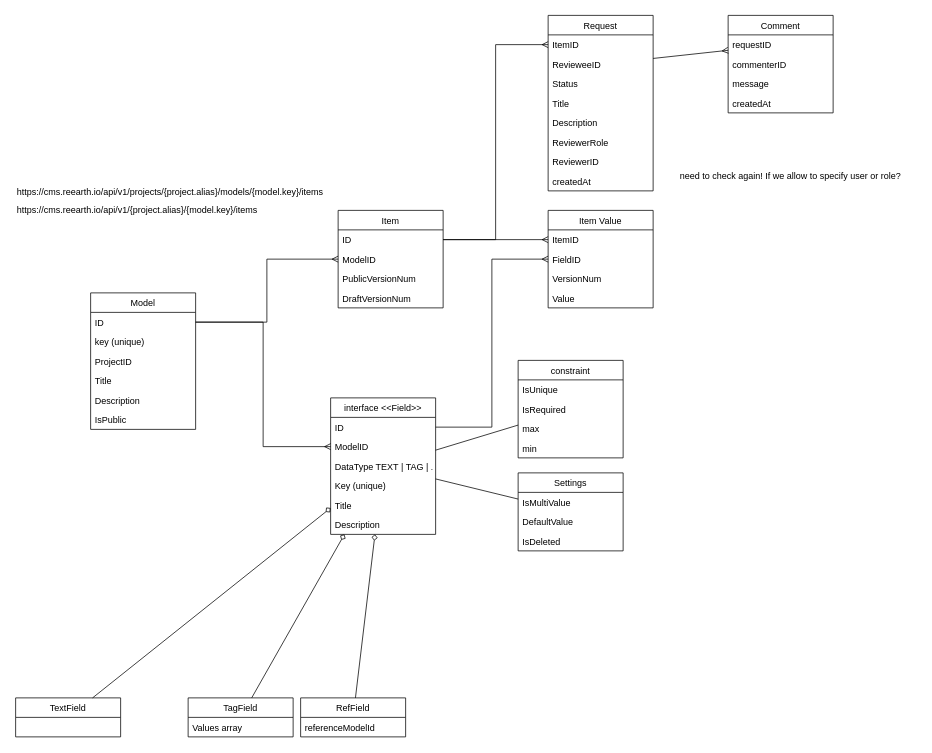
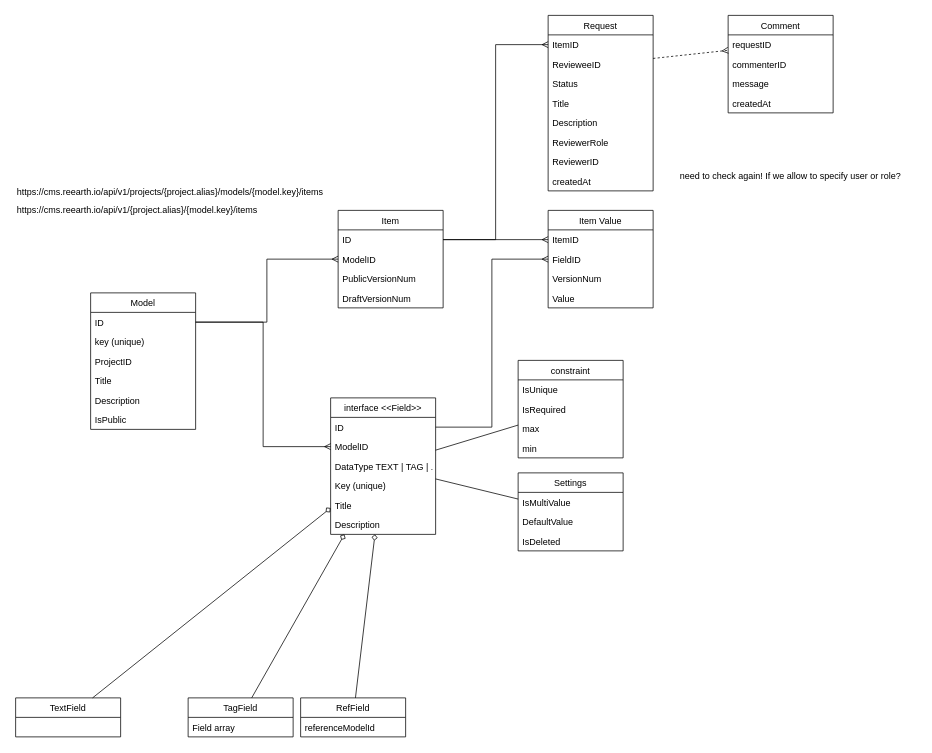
  <mxCell id="0" />
  <mxCell id="1" parent="0" />
  <mxCell id="2" value="Model" style="swimlane;fontStyle=0;childLayout=stackLayout;horizontal=1;startSize=26;fillColor=none;horizontalStack=0;resizeParent=1;resizeParentMax=0;resizeLast=0;collapsible=1;marginBottom=0;" parent="1" vertex="1"><mxGeometry x="120" y="390" width="140" height="182" as="geometry"><mxRectangle x="110" y="220" width="50" height="26" as="alternateBounds" /></mxGeometry></mxCell>
  <mxCell id="3" value="ID" style="text;strokeColor=none;fillColor=none;align=left;verticalAlign=top;spacingLeft=4;spacingRight=4;overflow=hidden;rotatable=0;points=[[0,0.5],[1,0.5]];portConstraint=eastwest;" parent="2" vertex="1"><mxGeometry y="26" width="140" height="26" as="geometry" /></mxCell>
  <mxCell id="4" value="key (unique)" style="text;strokeColor=none;fillColor=none;align=left;verticalAlign=top;spacingLeft=4;spacingRight=4;overflow=hidden;rotatable=0;points=[[0,0.5],[1,0.5]];portConstraint=eastwest;" parent="2" vertex="1"><mxGeometry y="52" width="140" height="26" as="geometry" /></mxCell>
  <mxCell id="5" value="ProjectID" style="text;strokeColor=none;fillColor=none;align=left;verticalAlign=top;spacingLeft=4;spacingRight=4;overflow=hidden;rotatable=0;points=[[0,0.5],[1,0.5]];portConstraint=eastwest;" parent="2" vertex="1"><mxGeometry y="78" width="140" height="26" as="geometry" /></mxCell>
  <mxCell id="6" value="Title" style="text;strokeColor=none;fillColor=none;align=left;verticalAlign=top;spacingLeft=4;spacingRight=4;overflow=hidden;rotatable=0;points=[[0,0.5],[1,0.5]];portConstraint=eastwest;" parent="2" vertex="1"><mxGeometry y="104" width="140" height="26" as="geometry" /></mxCell>
  <mxCell id="7" value="Description" style="text;strokeColor=none;fillColor=none;align=left;verticalAlign=top;spacingLeft=4;spacingRight=4;overflow=hidden;rotatable=0;points=[[0,0.5],[1,0.5]];portConstraint=eastwest;" parent="2" vertex="1"><mxGeometry y="130" width="140" height="26" as="geometry" /></mxCell>
  <mxCell id="8" value="IsPublic" style="text;strokeColor=none;fillColor=none;align=left;verticalAlign=top;spacingLeft=4;spacingRight=4;overflow=hidden;rotatable=0;points=[[0,0.5],[1,0.5]];portConstraint=eastwest;" parent="2" vertex="1"><mxGeometry y="156" width="140" height="26" as="geometry" /></mxCell>
  <mxCell id="9" value="interface &lt;&lt;Field&gt;&gt;" style="swimlane;fontStyle=0;childLayout=stackLayout;horizontal=1;startSize=26;fillColor=none;horizontalStack=0;resizeParent=1;resizeParentMax=0;resizeLast=0;collapsible=1;marginBottom=0;" parent="1" vertex="1"><mxGeometry x="440" y="530" width="140" height="182" as="geometry"><mxRectangle x="110" y="220" width="50" height="26" as="alternateBounds" /></mxGeometry></mxCell>
  <mxCell id="10" value="ID" style="text;strokeColor=none;fillColor=none;align=left;verticalAlign=top;spacingLeft=4;spacingRight=4;overflow=hidden;rotatable=0;points=[[0,0.5],[1,0.5]];portConstraint=eastwest;" parent="9" vertex="1"><mxGeometry y="26" width="140" height="26" as="geometry" /></mxCell>
  <mxCell id="11" value="ModelID" style="text;strokeColor=none;fillColor=none;align=left;verticalAlign=top;spacingLeft=4;spacingRight=4;overflow=hidden;rotatable=0;points=[[0,0.5],[1,0.5]];portConstraint=eastwest;" parent="9" vertex="1"><mxGeometry y="52" width="140" height="26" as="geometry" /></mxCell>
  <mxCell id="12" value="DataType TEXT | TAG | ..." style="text;strokeColor=none;fillColor=none;align=left;verticalAlign=top;spacingLeft=4;spacingRight=4;overflow=hidden;rotatable=0;points=[[0,0.5],[1,0.5]];portConstraint=eastwest;" parent="9" vertex="1"><mxGeometry y="78" width="140" height="26" as="geometry" /></mxCell>
  <mxCell id="13" value="Key (unique)" style="text;strokeColor=none;fillColor=none;align=left;verticalAlign=top;spacingLeft=4;spacingRight=4;overflow=hidden;rotatable=0;points=[[0,0.5],[1,0.5]];portConstraint=eastwest;" parent="9" vertex="1"><mxGeometry y="104" width="140" height="26" as="geometry" /></mxCell>
  <mxCell id="14" value="Title" style="text;strokeColor=none;fillColor=none;align=left;verticalAlign=top;spacingLeft=4;spacingRight=4;overflow=hidden;rotatable=0;points=[[0,0.5],[1,0.5]];portConstraint=eastwest;" parent="9" vertex="1"><mxGeometry y="130" width="140" height="26" as="geometry" /></mxCell>
  <mxCell id="15" value="Description" style="text;strokeColor=none;fillColor=none;align=left;verticalAlign=top;spacingLeft=4;spacingRight=4;overflow=hidden;rotatable=0;points=[[0,0.5],[1,0.5]];portConstraint=eastwest;" vertex="1" parent="9"><mxGeometry y="156" width="140" height="26" as="geometry" /></mxCell>
  <mxCell id="16" style="edgeStyle=orthogonalEdgeStyle;rounded=0;orthogonalLoop=1;jettySize=auto;html=1;endArrow=ERmany;endFill=0;" parent="1" source="3" target="11" edge="1"><mxGeometry relative="1" as="geometry" /></mxCell>
  <mxCell id="17" value="Item" style="swimlane;fontStyle=0;childLayout=stackLayout;horizontal=1;startSize=26;fillColor=none;horizontalStack=0;resizeParent=1;resizeParentMax=0;resizeLast=0;collapsible=1;marginBottom=0;" parent="1" vertex="1"><mxGeometry x="450" y="280" width="140" height="130" as="geometry" /></mxCell>
  <mxCell id="18" value="ID" style="text;strokeColor=none;fillColor=none;align=left;verticalAlign=top;spacingLeft=4;spacingRight=4;overflow=hidden;rotatable=0;points=[[0,0.5],[1,0.5]];portConstraint=eastwest;" parent="17" vertex="1"><mxGeometry y="26" width="140" height="26" as="geometry" /></mxCell>
  <mxCell id="19" value="ModelID" style="text;strokeColor=none;fillColor=none;align=left;verticalAlign=top;spacingLeft=4;spacingRight=4;overflow=hidden;rotatable=0;points=[[0,0.5],[1,0.5]];portConstraint=eastwest;" parent="17" vertex="1"><mxGeometry y="52" width="140" height="26" as="geometry" /></mxCell>
  <mxCell id="20" value="PublicVersionNum" style="text;strokeColor=none;fillColor=none;align=left;verticalAlign=top;spacingLeft=4;spacingRight=4;overflow=hidden;rotatable=0;points=[[0,0.5],[1,0.5]];portConstraint=eastwest;" parent="17" vertex="1"><mxGeometry y="78" width="140" height="26" as="geometry" /></mxCell>
  <mxCell id="21" value="DraftVersionNum" style="text;strokeColor=none;fillColor=none;align=left;verticalAlign=top;spacingLeft=4;spacingRight=4;overflow=hidden;rotatable=0;points=[[0,0.5],[1,0.5]];portConstraint=eastwest;" parent="17" vertex="1"><mxGeometry y="104" width="140" height="26" as="geometry" /></mxCell>
  <mxCell id="22" value="Item Value" style="swimlane;fontStyle=0;childLayout=stackLayout;horizontal=1;startSize=26;fillColor=none;horizontalStack=0;resizeParent=1;resizeParentMax=0;resizeLast=0;collapsible=1;marginBottom=0;" parent="1" vertex="1"><mxGeometry x="730" y="280" width="140" height="130" as="geometry" /></mxCell>
  <mxCell id="23" value="ItemID" style="text;strokeColor=none;fillColor=none;align=left;verticalAlign=top;spacingLeft=4;spacingRight=4;overflow=hidden;rotatable=0;points=[[0,0.5],[1,0.5]];portConstraint=eastwest;" parent="22" vertex="1"><mxGeometry y="26" width="140" height="26" as="geometry" /></mxCell>
  <mxCell id="24" value="FieldID" style="text;strokeColor=none;fillColor=none;align=left;verticalAlign=top;spacingLeft=4;spacingRight=4;overflow=hidden;rotatable=0;points=[[0,0.5],[1,0.5]];portConstraint=eastwest;" parent="22" vertex="1"><mxGeometry y="52" width="140" height="26" as="geometry" /></mxCell>
  <mxCell id="25" value="VersionNum" style="text;strokeColor=none;fillColor=none;align=left;verticalAlign=top;spacingLeft=4;spacingRight=4;overflow=hidden;rotatable=0;points=[[0,0.5],[1,0.5]];portConstraint=eastwest;" parent="22" vertex="1"><mxGeometry y="78" width="140" height="26" as="geometry" /></mxCell>
  <mxCell id="26" value="Value" style="text;strokeColor=none;fillColor=none;align=left;verticalAlign=top;spacingLeft=4;spacingRight=4;overflow=hidden;rotatable=0;points=[[0,0.5],[1,0.5]];portConstraint=eastwest;" parent="22" vertex="1"><mxGeometry y="104" width="140" height="26" as="geometry" /></mxCell>
  <mxCell id="27" style="edgeStyle=orthogonalEdgeStyle;rounded=0;orthogonalLoop=1;jettySize=auto;html=1;endArrow=ERmany;endFill=0;" parent="1" source="18" target="23" edge="1"><mxGeometry relative="1" as="geometry" /></mxCell>
  <mxCell id="28" style="edgeStyle=orthogonalEdgeStyle;rounded=0;orthogonalLoop=1;jettySize=auto;html=1;endArrow=ERmany;endFill=0;" parent="1" source="10" target="24" edge="1"><mxGeometry relative="1" as="geometry" /></mxCell>
  <mxCell id="29" style="edgeStyle=orthogonalEdgeStyle;rounded=0;orthogonalLoop=1;jettySize=auto;html=1;endArrow=ERmany;endFill=0;" parent="1" source="3" target="19" edge="1"><mxGeometry relative="1" as="geometry" /></mxCell>
  <mxCell id="30" value="Request" style="swimlane;fontStyle=0;childLayout=stackLayout;horizontal=1;startSize=26;fillColor=none;horizontalStack=0;resizeParent=1;resizeParentMax=0;resizeLast=0;collapsible=1;marginBottom=0;" parent="1" vertex="1"><mxGeometry x="730" y="20" width="140" height="234" as="geometry" /></mxCell>
  <mxCell id="31" value="ItemID" style="text;strokeColor=none;fillColor=none;align=left;verticalAlign=top;spacingLeft=4;spacingRight=4;overflow=hidden;rotatable=0;points=[[0,0.5],[1,0.5]];portConstraint=eastwest;" parent="30" vertex="1"><mxGeometry y="26" width="140" height="26" as="geometry" /></mxCell>
  <mxCell id="32" value="RevieweeID" style="text;strokeColor=none;fillColor=none;align=left;verticalAlign=top;spacingLeft=4;spacingRight=4;overflow=hidden;rotatable=0;points=[[0,0.5],[1,0.5]];portConstraint=eastwest;" parent="30" vertex="1"><mxGeometry y="52" width="140" height="26" as="geometry" /></mxCell>
  <mxCell id="33" value="Status" style="text;strokeColor=none;fillColor=none;align=left;verticalAlign=top;spacingLeft=4;spacingRight=4;overflow=hidden;rotatable=0;points=[[0,0.5],[1,0.5]];portConstraint=eastwest;" parent="30" vertex="1"><mxGeometry y="78" width="140" height="26" as="geometry" /></mxCell>
  <mxCell id="34" value="Title" style="text;strokeColor=none;fillColor=none;align=left;verticalAlign=top;spacingLeft=4;spacingRight=4;overflow=hidden;rotatable=0;points=[[0,0.5],[1,0.5]];portConstraint=eastwest;" parent="30" vertex="1"><mxGeometry y="104" width="140" height="26" as="geometry" /></mxCell>
  <mxCell id="35" value="Description" style="text;strokeColor=none;fillColor=none;align=left;verticalAlign=top;spacingLeft=4;spacingRight=4;overflow=hidden;rotatable=0;points=[[0,0.5],[1,0.5]];portConstraint=eastwest;" parent="30" vertex="1"><mxGeometry y="130" width="140" height="26" as="geometry" /></mxCell>
  <mxCell id="36" value="ReviewerRole" style="text;strokeColor=none;fillColor=none;align=left;verticalAlign=top;spacingLeft=4;spacingRight=4;overflow=hidden;rotatable=0;points=[[0,0.5],[1,0.5]];portConstraint=eastwest;" parent="30" vertex="1"><mxGeometry y="156" width="140" height="26" as="geometry" /></mxCell>
  <mxCell id="37" value="ReviewerID" style="text;strokeColor=none;fillColor=none;align=left;verticalAlign=top;spacingLeft=4;spacingRight=4;overflow=hidden;rotatable=0;points=[[0,0.5],[1,0.5]];portConstraint=eastwest;" parent="30" vertex="1"><mxGeometry y="182" width="140" height="26" as="geometry" /></mxCell>
  <mxCell id="38" value="createdAt" style="text;strokeColor=none;fillColor=none;align=left;verticalAlign=top;spacingLeft=4;spacingRight=4;overflow=hidden;rotatable=0;points=[[0,0.5],[1,0.5]];portConstraint=eastwest;" parent="30" vertex="1"><mxGeometry y="208" width="140" height="26" as="geometry" /></mxCell>
  <mxCell id="39" style="edgeStyle=orthogonalEdgeStyle;rounded=0;orthogonalLoop=1;jettySize=auto;html=1;entryX=0;entryY=0.5;entryDx=0;entryDy=0;endArrow=ERmany;endFill=0;" parent="1" source="18" target="31" edge="1"><mxGeometry relative="1" as="geometry" /></mxCell>
  <mxCell id="40" style="edgeStyle=none;html=1;endArrow=diamond;endFill=0;" parent="1" source="41" target="9" edge="1"><mxGeometry relative="1" as="geometry" /></mxCell>
  <mxCell id="41" value="TextField" style="swimlane;fontStyle=0;childLayout=stackLayout;horizontal=1;startSize=26;fillColor=none;horizontalStack=0;resizeParent=1;resizeParentMax=0;resizeLast=0;collapsible=1;marginBottom=0;" parent="1" vertex="1"><mxGeometry x="20" y="930" width="140" height="52" as="geometry"><mxRectangle x="110" y="220" width="50" height="26" as="alternateBounds" /></mxGeometry></mxCell>
  <mxCell id="42" style="edgeStyle=none;html=1;endArrow=none;endFill=0;" parent="1" source="43" target="9" edge="1"><mxGeometry relative="1" as="geometry" /></mxCell>
  <mxCell id="43" value="constraint" style="swimlane;fontStyle=0;childLayout=stackLayout;horizontal=1;startSize=26;fillColor=none;horizontalStack=0;resizeParent=1;resizeParentMax=0;resizeLast=0;collapsible=1;marginBottom=0;" parent="1" vertex="1"><mxGeometry x="690" y="480" width="140" height="130" as="geometry"><mxRectangle x="110" y="220" width="50" height="26" as="alternateBounds" /></mxGeometry></mxCell>
  <mxCell id="44" value="IsUnique" style="text;strokeColor=none;fillColor=none;align=left;verticalAlign=top;spacingLeft=4;spacingRight=4;overflow=hidden;rotatable=0;points=[[0,0.5],[1,0.5]];portConstraint=eastwest;" parent="43" vertex="1"><mxGeometry y="26" width="140" height="26" as="geometry" /></mxCell>
  <mxCell id="45" value="IsRequired" style="text;strokeColor=none;fillColor=none;align=left;verticalAlign=top;spacingLeft=4;spacingRight=4;overflow=hidden;rotatable=0;points=[[0,0.5],[1,0.5]];portConstraint=eastwest;" parent="43" vertex="1"><mxGeometry y="52" width="140" height="26" as="geometry" /></mxCell>
  <mxCell id="46" value="max" style="text;strokeColor=none;fillColor=none;align=left;verticalAlign=top;spacingLeft=4;spacingRight=4;overflow=hidden;rotatable=0;points=[[0,0.5],[1,0.5]];portConstraint=eastwest;" parent="43" vertex="1"><mxGeometry y="78" width="140" height="26" as="geometry" /></mxCell>
  <mxCell id="47" value="min" style="text;strokeColor=none;fillColor=none;align=left;verticalAlign=top;spacingLeft=4;spacingRight=4;overflow=hidden;rotatable=0;points=[[0,0.5],[1,0.5]];portConstraint=eastwest;" parent="43" vertex="1"><mxGeometry y="104" width="140" height="26" as="geometry" /></mxCell>
  <mxCell id="48" style="edgeStyle=none;html=1;endArrow=none;endFill=0;" parent="1" source="49" target="9" edge="1"><mxGeometry relative="1" as="geometry" /></mxCell>
  <mxCell id="49" value="Settings" style="swimlane;fontStyle=0;childLayout=stackLayout;horizontal=1;startSize=26;fillColor=none;horizontalStack=0;resizeParent=1;resizeParentMax=0;resizeLast=0;collapsible=1;marginBottom=0;" parent="1" vertex="1"><mxGeometry x="690" y="630" width="140" height="104" as="geometry"><mxRectangle x="110" y="220" width="50" height="26" as="alternateBounds" /></mxGeometry></mxCell>
  <mxCell id="50" value="IsMultiValue" style="text;strokeColor=none;fillColor=none;align=left;verticalAlign=top;spacingLeft=4;spacingRight=4;overflow=hidden;rotatable=0;points=[[0,0.5],[1,0.5]];portConstraint=eastwest;" parent="49" vertex="1"><mxGeometry y="26" width="140" height="26" as="geometry" /></mxCell>
  <mxCell id="51" value="DefaultValue" style="text;strokeColor=none;fillColor=none;align=left;verticalAlign=top;spacingLeft=4;spacingRight=4;overflow=hidden;rotatable=0;points=[[0,0.5],[1,0.5]];portConstraint=eastwest;" parent="49" vertex="1"><mxGeometry y="52" width="140" height="26" as="geometry" /></mxCell>
  <mxCell id="52" value="IsDeleted" style="text;strokeColor=none;fillColor=none;align=left;verticalAlign=top;spacingLeft=4;spacingRight=4;overflow=hidden;rotatable=0;points=[[0,0.5],[1,0.5]];portConstraint=eastwest;" parent="49" vertex="1"><mxGeometry y="78" width="140" height="26" as="geometry" /></mxCell>
  <mxCell id="53" style="edgeStyle=none;html=1;endArrow=diamond;endFill=0;" parent="1" source="54" target="9" edge="1"><mxGeometry relative="1" as="geometry" /></mxCell>
  <mxCell id="54" value="TagField" style="swimlane;fontStyle=0;childLayout=stackLayout;horizontal=1;startSize=26;fillColor=none;horizontalStack=0;resizeParent=1;resizeParentMax=0;resizeLast=0;collapsible=1;marginBottom=0;" parent="1" vertex="1"><mxGeometry x="250" y="930" width="140" height="52" as="geometry"><mxRectangle x="110" y="220" width="50" height="26" as="alternateBounds" /></mxGeometry></mxCell>
- <mxCell id="55" value="Values array" style="text;strokeColor=none;fillColor=none;align=left;verticalAlign=top;spacingLeft=4;spacingRight=4;overflow=hidden;rotatable=0;points=[[0,0.5],[1,0.5]];portConstraint=eastwest;" parent="54" vertex="1"><mxGeometry y="26" width="140" height="26" as="geometry" /></mxCell>
+ <mxCell id="55" value="Field array" style="text;strokeColor=none;fillColor=none;align=left;verticalAlign=top;spacingLeft=4;spacingRight=4;overflow=hidden;rotatable=0;points=[[0,0.5],[1,0.5]];portConstraint=eastwest;" parent="54" vertex="1"><mxGeometry y="26" width="140" height="26" as="geometry" /></mxCell>
  <mxCell id="56" style="edgeStyle=none;html=1;endArrow=diamond;endFill=0;" parent="1" source="57" target="9" edge="1"><mxGeometry relative="1" as="geometry" /></mxCell>
  <mxCell id="57" value="RefField" style="swimlane;fontStyle=0;childLayout=stackLayout;horizontal=1;startSize=26;fillColor=none;horizontalStack=0;resizeParent=1;resizeParentMax=0;resizeLast=0;collapsible=1;marginBottom=0;" parent="1" vertex="1"><mxGeometry x="400" y="930" width="140" height="52" as="geometry"><mxRectangle x="110" y="220" width="50" height="26" as="alternateBounds" /></mxGeometry></mxCell>
  <mxCell id="58" value="referenceModelId" style="text;strokeColor=none;fillColor=none;align=left;verticalAlign=top;spacingLeft=4;spacingRight=4;overflow=hidden;rotatable=0;points=[[0,0.5],[1,0.5]];portConstraint=eastwest;" parent="57" vertex="1"><mxGeometry y="26" width="140" height="26" as="geometry" /></mxCell>
  <mxCell id="59" value="https://cms.reearth.io/api/v1/projects/{project.alias}/models/{model.key}/items" style="text;html=1;align=left;verticalAlign=middle;resizable=0;points=[];autosize=1;strokeColor=none;fillColor=none;" parent="1" vertex="1"><mxGeometry x="20" y="246" width="420" height="20" as="geometry" /></mxCell>
  <mxCell id="60" value="need to check again! If we allow to specify user or role?" style="text;strokeColor=none;fillColor=none;align=left;verticalAlign=top;spacingLeft=4;spacingRight=4;overflow=hidden;rotatable=0;points=[[0,0.5],[1,0.5]];portConstraint=eastwest;" parent="1" vertex="1"><mxGeometry x="900" y="220" width="320" height="26" as="geometry" /></mxCell>
  <mxCell id="61" value="Comment" style="swimlane;fontStyle=0;childLayout=stackLayout;horizontal=1;startSize=26;fillColor=none;horizontalStack=0;resizeParent=1;resizeParentMax=0;resizeLast=0;collapsible=1;marginBottom=0;" parent="1" vertex="1"><mxGeometry x="970" y="20" width="140" height="130" as="geometry" /></mxCell>
  <mxCell id="62" value="requestID" style="text;strokeColor=none;fillColor=none;align=left;verticalAlign=top;spacingLeft=4;spacingRight=4;overflow=hidden;rotatable=0;points=[[0,0.5],[1,0.5]];portConstraint=eastwest;" parent="61" vertex="1"><mxGeometry y="26" width="140" height="26" as="geometry" /></mxCell>
  <mxCell id="63" value="commenterID" style="text;strokeColor=none;fillColor=none;align=left;verticalAlign=top;spacingLeft=4;spacingRight=4;overflow=hidden;rotatable=0;points=[[0,0.5],[1,0.5]];portConstraint=eastwest;" parent="61" vertex="1"><mxGeometry y="52" width="140" height="26" as="geometry" /></mxCell>
  <mxCell id="64" value="message" style="text;strokeColor=none;fillColor=none;align=left;verticalAlign=top;spacingLeft=4;spacingRight=4;overflow=hidden;rotatable=0;points=[[0,0.5],[1,0.5]];portConstraint=eastwest;" parent="61" vertex="1"><mxGeometry y="78" width="140" height="26" as="geometry" /></mxCell>
  <mxCell id="65" value="createdAt" style="text;strokeColor=none;fillColor=none;align=left;verticalAlign=top;spacingLeft=4;spacingRight=4;overflow=hidden;rotatable=0;points=[[0,0.5],[1,0.5]];portConstraint=eastwest;" parent="61" vertex="1"><mxGeometry y="104" width="140" height="26" as="geometry" /></mxCell>
- <mxCell id="66" style="edgeStyle=none;html=1;endArrow=ERmany;endFill=0;" parent="1" source="32" target="62" edge="1"><mxGeometry relative="1" as="geometry" /></mxCell>
+ <mxCell id="66" style="edgeStyle=none;html=1;endArrow=ERmany;endFill=0;dashed=1;" parent="1" source="32" target="62" edge="1"><mxGeometry relative="1" as="geometry" /></mxCell>
  <mxCell id="67" value="https://cms.reearth.io/api/v1/{project.alias}/{model.key}/items" style="text;html=1;align=left;verticalAlign=middle;resizable=0;points=[];autosize=1;strokeColor=none;fillColor=none;" parent="1" vertex="1"><mxGeometry x="20" y="270" width="340" height="20" as="geometry" /></mxCell>
